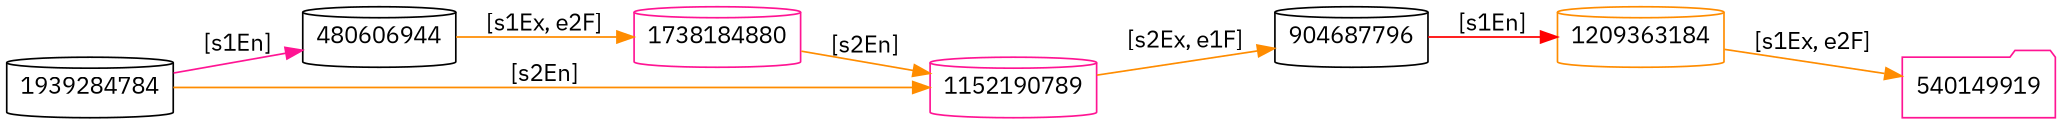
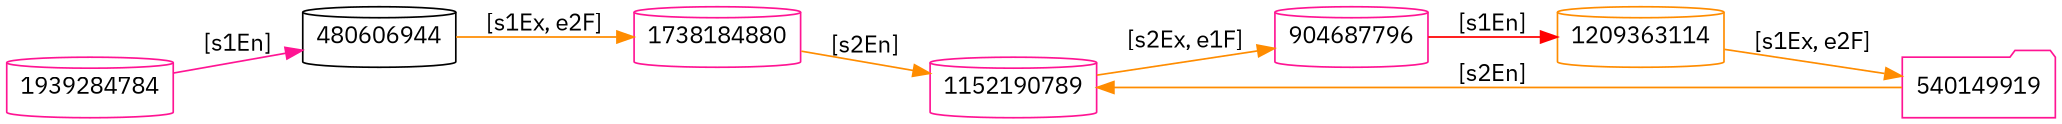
  digraph {
    fontname="IBM Plex Sans"
    rankdir=LR
    node [color=black fillcolor="#ffffff" fontcolor=black fontname="IBM Plex Sans" shape=cylinder style=filled]
    edge [color=darkorange fontname="IBM Plex Sans" penwidth=1 style=solid]
-   n1 [label=1939284784]
+   n1 [color=deeppink label=1939284784]
    n2 [label=480606944]
    n3 [color=deeppink label=1738184880]
    n4 [color=deeppink label=1152190789]
-   n5 [label=904687796]
-   n6 [color=darkorange label=1209363184]
+   n5 [color=deeppink label=904687796]
+   n6 [color=darkorange label=1209363114]
    n7 [color=deeppink label=540149919 shape=folder]
    n1 -> n2 [color=deeppink label="[s1En]"]
    n2 -> n3 [label="[s1Ex, e2F]"]
    n3 -> n4 [label="[s2En]"]
    n4 -> n5 [label="[s2Ex, e1F]"]
    n5 -> n6 [color=red label="[s1En]"]
    n6 -> n7 [label="[s1Ex, e2F]"]
-   n1 -> n4 [label="[s2En]"]
+   n7 -> n4 [label="[s2En]"]
  }
